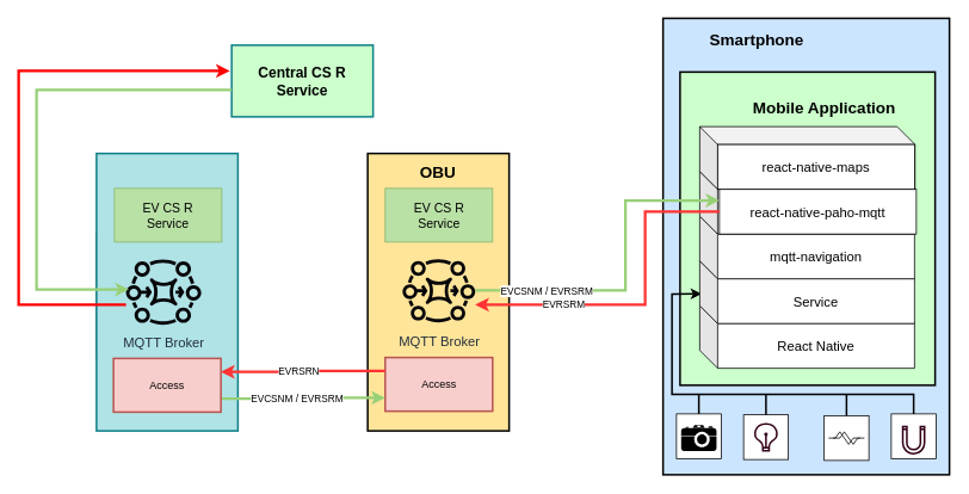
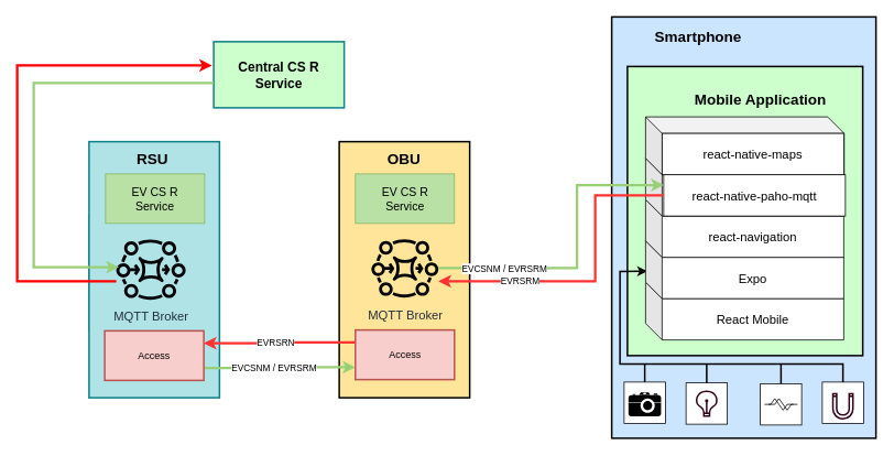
  <mxCell id="0" />
  <mxCell id="1" parent="0" />
  <mxCell id="2" value="" style="group" parent="1" vertex="1" connectable="0"><mxGeometry x="740" y="20" width="320" height="510" as="geometry" /></mxCell>
  <mxCell id="3" value="" style="rounded=0;whiteSpace=wrap;html=1;fillColor=#CCE5FF;strokeWidth=2;" parent="2" vertex="1"><mxGeometry width="320" height="510" as="geometry" /></mxCell>
  <mxCell id="4" value="" style="rounded=0;whiteSpace=wrap;html=1;strokeWidth=2;fillColor=#CCFFCC;" parent="2" vertex="1"><mxGeometry x="19" y="60" width="285" height="350" as="geometry" /></mxCell>
  <mxCell id="5" value="&lt;b&gt;&lt;font style=&quot;font-size: 18px;&quot;&gt;Smartphone&lt;/font&gt;&lt;/b&gt;" style="text;html=1;strokeColor=none;fillColor=none;align=center;verticalAlign=middle;whiteSpace=wrap;rounded=0;" parent="2" vertex="1"><mxGeometry x="48" y="10" width="114" height="30" as="geometry" /></mxCell>
  <mxCell id="6" value="&lt;b&gt;&lt;font style=&quot;font-size: 18px;&quot;&gt;Mobile Application&lt;/font&gt;&lt;/b&gt;" style="text;html=1;strokeColor=none;fillColor=none;align=center;verticalAlign=middle;whiteSpace=wrap;rounded=0;" parent="2" vertex="1"><mxGeometry x="61.5" y="85" width="237" height="30" as="geometry" /></mxCell>
  <mxCell id="7" value="" style="verticalLabelPosition=bottom;align=center;outlineConnect=0;dashed=0;html=1;verticalAlign=top;shape=mxgraph.pid.flow_sensors.coriolis;strokeWidth=1;fillColor=default;" parent="2" vertex="1"><mxGeometry x="90" y="443" width="50" height="50" as="geometry" /></mxCell>
  <mxCell id="8" value="" style="verticalLabelPosition=bottom;align=center;outlineConnect=0;dashed=0;html=1;verticalAlign=top;shape=mxgraph.pid.flow_sensors.coriolis;strokeWidth=1;fillColor=default;" parent="2" vertex="1"><mxGeometry x="255" y="442" width="50" height="50" as="geometry" /></mxCell>
  <mxCell id="9" value="" style="verticalLabelPosition=bottom;align=center;outlineConnect=0;dashed=0;html=1;verticalAlign=top;shape=mxgraph.pid.flow_sensors.coriolis;strokeWidth=1;fillColor=default;" parent="2" vertex="1"><mxGeometry x="180" y="444" width="50" height="50" as="geometry" /></mxCell>
  <mxCell id="10" value="" style="endArrow=classic;html=1;rounded=0;entryX=0.008;entryY=0.526;entryDx=0;entryDy=0;entryPerimeter=0;exitX=0.5;exitY=0;exitDx=0;exitDy=0;exitPerimeter=0;strokeWidth=2;" parent="2" source="8" target="22" edge="1"><mxGeometry width="50" height="50" relative="1" as="geometry"><mxPoint y="510" as="sourcePoint" /><mxPoint x="-50" y="400" as="targetPoint" /><Array as="points"><mxPoint x="280" y="420" /><mxPoint x="10" y="420" /><mxPoint x="10" y="308" /></Array></mxGeometry></mxCell>
  <mxCell id="11" value="" style="endArrow=none;html=1;rounded=0;strokeWidth=2;entryX=0.5;entryY=0;entryDx=0;entryDy=0;entryPerimeter=0;" parent="2" target="7" edge="1"><mxGeometry width="50" height="50" relative="1" as="geometry"><mxPoint x="115" y="420" as="sourcePoint" /><mxPoint x="-40" y="420" as="targetPoint" /></mxGeometry></mxCell>
  <mxCell id="12" value="" style="endArrow=none;html=1;rounded=0;strokeWidth=2;entryX=0.5;entryY=0;entryDx=0;entryDy=0;entryPerimeter=0;" parent="2" target="9" edge="1"><mxGeometry width="50" height="50" relative="1" as="geometry"><mxPoint x="205" y="420" as="sourcePoint" /><mxPoint x="-30" y="430" as="targetPoint" /></mxGeometry></mxCell>
  <mxCell id="13" value="" style="verticalLabelPosition=bottom;align=center;outlineConnect=0;dashed=0;html=1;verticalAlign=top;shape=mxgraph.pid.flow_sensors.coriolis;strokeWidth=1;fillColor=default;" parent="2" vertex="1"><mxGeometry x="15" y="442" width="50" height="50" as="geometry" /></mxCell>
  <mxCell id="14" value="" style="endArrow=none;html=1;rounded=0;strokeWidth=2;entryX=0.5;entryY=0;entryDx=0;entryDy=0;entryPerimeter=0;" parent="2" target="13" edge="1"><mxGeometry width="50" height="50" relative="1" as="geometry"><mxPoint x="40" y="420" as="sourcePoint" /><mxPoint x="-10" y="410" as="targetPoint" /></mxGeometry></mxCell>
  <mxCell id="15" value="" style="rounded=0;whiteSpace=wrap;html=1;strokeWidth=1;fillColor=default;strokeColor=none;" parent="2" vertex="1"><mxGeometry x="17.5" y="456" width="45" height="24" as="geometry" /></mxCell>
  <mxCell id="16" value="" style="shape=mxgraph.signs.tech.camera_2;html=1;pointerEvents=1;fillColor=#000000;strokeColor=none;verticalLabelPosition=bottom;verticalAlign=top;align=center;strokeWidth=1;" parent="2" vertex="1"><mxGeometry x="20.25" y="454.64" width="39.5" height="28.73" as="geometry" /></mxCell>
  <mxCell id="17" value="" style="rounded=0;whiteSpace=wrap;html=1;strokeWidth=1;fillColor=default;strokeColor=none;" parent="2" vertex="1"><mxGeometry x="92.5" y="456.37" width="45" height="24" as="geometry" /></mxCell>
  <mxCell id="18" value="" style="html=1;verticalLabelPosition=bottom;align=center;labelBackgroundColor=#ffffff;verticalAlign=top;strokeWidth=2;strokeColor=#33001A;shadow=0;dashed=0;shape=mxgraph.ios7.icons.lightbulb;fontSize=15;fillColor=#FFFFFF;" parent="2" vertex="1"><mxGeometry x="101.8" y="453" width="26.4" height="30" as="geometry" /></mxCell>
  <mxCell id="19" value="" style="rounded=0;whiteSpace=wrap;html=1;strokeWidth=1;fillColor=default;strokeColor=none;" parent="2" vertex="1"><mxGeometry x="257.5" y="456" width="45" height="24" as="geometry" /></mxCell>
  <mxCell id="20" value="" style="html=1;verticalLabelPosition=bottom;align=center;labelBackgroundColor=#ffffff;verticalAlign=top;strokeWidth=2;strokeColor=#33001A;shadow=0;dashed=0;shape=mxgraph.ios7.icons.magnet;pointerEvents=1;fontSize=15;fillColor=#FFFFFF;" parent="2" vertex="1"><mxGeometry x="267.88" y="456.22" width="24.24" height="30.3" as="geometry" /></mxCell>
- <mxCell id="21" value="&lt;font style=&quot;font-size: 15px;&quot;&gt;React Native&lt;/font&gt;" style="shape=cube;whiteSpace=wrap;html=1;boundedLbl=1;backgroundOutline=1;darkOpacity=0.05;darkOpacity2=0.1;" parent="2" vertex="1"><mxGeometry x="41" y="321" width="240" height="70" as="geometry" /></mxCell>
- <mxCell id="22" value="&lt;font style=&quot;font-size: 15px;&quot;&gt;Service&lt;/font&gt;" style="shape=cube;whiteSpace=wrap;html=1;boundedLbl=1;backgroundOutline=1;darkOpacity=0.05;darkOpacity2=0.1;" parent="2" vertex="1"><mxGeometry x="41" y="271" width="240" height="70" as="geometry" /></mxCell>
- <mxCell id="23" value="&lt;font style=&quot;font-size: 15px;&quot;&gt;mqtt-navigation&lt;/font&gt;" style="shape=cube;whiteSpace=wrap;html=1;boundedLbl=1;backgroundOutline=1;darkOpacity=0.05;darkOpacity2=0.1;" parent="2" vertex="1"><mxGeometry x="41" y="221" width="240" height="70" as="geometry" /></mxCell>
+ <mxCell id="21" value="&lt;font style=&quot;font-size: 15px;&quot;&gt;React Mobile&lt;/font&gt;" style="shape=cube;whiteSpace=wrap;html=1;boundedLbl=1;backgroundOutline=1;darkOpacity=0.05;darkOpacity2=0.1;" parent="2" vertex="1"><mxGeometry x="41" y="321" width="240" height="70" as="geometry" /></mxCell>
+ <mxCell id="22" value="&lt;font style=&quot;font-size: 15px;&quot;&gt;Expo&lt;/font&gt;" style="shape=cube;whiteSpace=wrap;html=1;boundedLbl=1;backgroundOutline=1;darkOpacity=0.05;darkOpacity2=0.1;" parent="2" vertex="1"><mxGeometry x="41" y="271" width="240" height="70" as="geometry" /></mxCell>
+ <mxCell id="23" value="&lt;font style=&quot;font-size: 15px;&quot;&gt;react-navigation&lt;/font&gt;" style="shape=cube;whiteSpace=wrap;html=1;boundedLbl=1;backgroundOutline=1;darkOpacity=0.05;darkOpacity2=0.1;" parent="2" vertex="1"><mxGeometry x="41" y="221" width="240" height="70" as="geometry" /></mxCell>
  <mxCell id="24" value="" style="shape=cube;whiteSpace=wrap;html=1;boundedLbl=1;backgroundOutline=1;darkOpacity=0.05;darkOpacity2=0.1;" parent="2" vertex="1"><mxGeometry x="41" y="171" width="240.5" height="70" as="geometry" /></mxCell>
  <mxCell id="25" value="&lt;font style=&quot;font-size: 15px;&quot;&gt;react-native-paho-mqtt&lt;/font&gt;" style="rounded=0;whiteSpace=wrap;html=1;" parent="2" vertex="1"><mxGeometry x="63" y="191" width="220" height="50" as="geometry" /></mxCell>
  <mxCell id="26" value="" style="shape=cube;whiteSpace=wrap;html=1;boundedLbl=1;backgroundOutline=1;darkOpacity=0.05;darkOpacity2=0.1;" parent="2" vertex="1"><mxGeometry x="41" y="121" width="240.5" height="70" as="geometry" /></mxCell>
  <mxCell id="27" value="&lt;font style=&quot;font-size: 15px;&quot;&gt;react-native-maps&lt;/font&gt;" style="rounded=0;whiteSpace=wrap;html=1;" parent="2" vertex="1"><mxGeometry x="61" y="141" width="220" height="50" as="geometry" /></mxCell>
  <mxCell id="28" value="" style="group" vertex="1" connectable="0" parent="1"><mxGeometry x="410" y="171" width="172.88" height="310" as="geometry" /></mxCell>
  <mxCell id="29" value="" style="rounded=0;whiteSpace=wrap;html=1;fillColor=#FFE599;strokeWidth=2;rotation=0;" parent="28" vertex="1"><mxGeometry width="158" height="310" as="geometry" /></mxCell>
  <mxCell id="30" value="&lt;font style=&quot;font-size: 15px;&quot;&gt;MQTT Broker&lt;/font&gt;" style="sketch=0;outlineConnect=0;fontColor=#232F3E;gradientColor=none;fillColor=#06060A;strokeColor=none;dashed=0;verticalLabelPosition=bottom;verticalAlign=top;align=center;html=1;fontSize=12;fontStyle=0;aspect=fixed;pointerEvents=1;shape=mxgraph.aws4.mq_broker;labelBackgroundColor=none;labelBorderColor=none;strokeWidth=4;" parent="28" vertex="1"><mxGeometry x="39.003" y="112.393" width="81.116" height="81.116" as="geometry" /></mxCell>
  <mxCell id="31" value="&lt;font style=&quot;font-size: 14px;&quot;&gt;EV CS R&lt;br&gt;Service&lt;/font&gt;" style="rounded=0;whiteSpace=wrap;html=1;fillColor=#B9E0A5;strokeColor=#82b366;" parent="28" vertex="1"><mxGeometry x="19.56" y="39" width="120" height="60" as="geometry" /></mxCell>
  <mxCell id="32" value="Access" style="rounded=0;whiteSpace=wrap;html=1;strokeColor=#b85450;strokeWidth=2;fontFamily=Helvetica;fontSize=12;fillColor=#f8cecc;" vertex="1" parent="28"><mxGeometry x="19.57" y="228" width="120" height="60" as="geometry" /></mxCell>
  <mxCell id="33" value="&lt;b&gt;&lt;font style=&quot;font-size: 18px;&quot;&gt;OBU&lt;/font&gt;&lt;/b&gt;" style="text;html=1;strokeColor=none;fillColor=none;align=center;verticalAlign=middle;whiteSpace=wrap;rounded=0;movable=1;resizable=1;rotatable=1;deletable=1;editable=1;locked=0;connectable=1;" parent="28" vertex="1"><mxGeometry x="2.34" y="-3" width="153.32" height="47.5" as="geometry" /></mxCell>
  <mxCell id="34" value="&lt;div style=&quot;&quot;&gt;EVRSRM&lt;/div&gt;" style="edgeStyle=orthogonalEdgeStyle;rounded=0;orthogonalLoop=1;jettySize=auto;html=1;strokeColor=#FF3333;strokeWidth=3;align=center;exitX=0;exitY=0.5;exitDx=0;exitDy=0;" parent="1" source="25" target="30" edge="1"><mxGeometry x="0.475" relative="1" as="geometry"><mxPoint x="720" as="sourcePoint" y="250" /><mxPoint x="486" y="260" as="targetPoint" /><Array as="points"><mxPoint x="720" y="236" /><mxPoint x="720" y="340" /></Array><mxPoint as="offset" /></mxGeometry></mxCell>
  <mxCell id="35" value="&lt;font style=&quot;font-size: 16px;&quot;&gt;&lt;b&gt;Central CS R &lt;br&gt;Service&lt;/b&gt;&lt;/font&gt;" style="rounded=0;whiteSpace=wrap;html=1;strokeColor=#0e8088;strokeWidth=2;fontFamily=Helvetica;fontSize=12;fontColor=default;fillColor=#ccffcc;rotation=0;" vertex="1" parent="1"><mxGeometry x="258" y="50" width="158" height="80" as="geometry" /></mxCell>
  <mxCell id="36" style="edgeStyle=orthogonalEdgeStyle;rounded=0;orthogonalLoop=1;jettySize=auto;html=1;strokeColor=#97D077;strokeWidth=3;entryX=0;entryY=0.25;entryDx=0;entryDy=0;" parent="1" target="25" edge="1" source="30"><mxGeometry relative="1" as="geometry"><mxPoint x="697.5" y="159" as="targetPoint" /><Array as="points"><mxPoint x="698" y="324" /><mxPoint x="698" y="223" /></Array><mxPoint x="540" y="324" as="sourcePoint" /></mxGeometry></mxCell>
  <mxCell id="37" value="EVCSNM / EVRSRM" style="edgeLabel;html=1;align=center;verticalAlign=middle;resizable=0;points=[];" parent="36" vertex="1" connectable="0"><mxGeometry x="-0.609" y="3" relative="1" as="geometry"><mxPoint x="6" y="3" as="offset" /></mxGeometry></mxCell>
  <mxCell id="38" value="" style="group;fillColor=#647687;fontColor=#ffffff;strokeColor=#314354;movable=1;resizable=1;rotatable=1;deletable=1;editable=1;locked=0;connectable=1;container=0;" parent="1" vertex="1" connectable="0"><mxGeometry x="107" y="260" width="141" height="140" as="geometry" /></mxCell>
  <mxCell id="39" value="" style="rounded=0;whiteSpace=wrap;html=1;strokeWidth=2;fillColor=#b0e3e6;strokeColor=#0e8088;movable=1;resizable=1;rotatable=1;deletable=1;editable=1;locked=0;connectable=1;rotation=0;container=0;" parent="1" vertex="1"><mxGeometry x="107" y="171" width="158" height="310" as="geometry" /></mxCell>
  <mxCell id="40" style="edgeStyle=orthogonalEdgeStyle;rounded=0;orthogonalLoop=1;jettySize=auto;html=1;entryX=0;entryY=0.75;entryDx=0;entryDy=0;strokeColor=#97D077;strokeWidth=3;exitX=1;exitY=0.75;exitDx=0;exitDy=0;" parent="1" source="48" target="32" edge="1"><mxGeometry relative="1" as="geometry"><mxPoint x="230" y="340" as="sourcePoint" /></mxGeometry></mxCell>
  <mxCell id="41" value="EVCSNM / EVRSRM" style="edgeLabel;html=1;align=center;verticalAlign=middle;resizable=0;points=[];" parent="40" vertex="1" connectable="0"><mxGeometry x="-0.337" y="-1" relative="1" as="geometry"><mxPoint x="23" y="-2" as="offset" /></mxGeometry></mxCell>
+ <mxCell id="42" value="&lt;b&gt;&lt;font style=&quot;font-size: 18px;&quot;&gt;RSU&lt;/font&gt;&lt;/b&gt;" style="text;html=1;strokeColor=none;fillColor=none;align=center;verticalAlign=middle;whiteSpace=wrap;rounded=0;movable=1;resizable=1;rotatable=1;deletable=1;editable=1;locked=0;connectable=1;container=0;" parent="1" vertex="1"><mxGeometry x="127" y="178" width="114" height="30" as="geometry" /></mxCell>
  <mxCell id="43" style="edgeStyle=orthogonalEdgeStyle;rounded=0;orthogonalLoop=1;jettySize=auto;html=1;strokeColor=#FF3333;strokeWidth=3;exitX=0;exitY=0.25;exitDx=0;exitDy=0;entryX=1;entryY=0.25;entryDx=0;entryDy=0;" parent="1" source="32" target="48" edge="1"><mxGeometry relative="1" as="geometry"><Array as="points" /><mxPoint x="330" y="260" as="sourcePoint" /><mxPoint x="320" y="285" as="targetPoint" /></mxGeometry></mxCell>
  <mxCell id="44" value="EVRSRN" style="edgeLabel;html=1;align=center;verticalAlign=middle;resizable=0;points=[];" parent="43" vertex="1" connectable="0"><mxGeometry x="0.34" y="-2" relative="1" as="geometry"><mxPoint x="26" y="1" as="offset" /></mxGeometry></mxCell>
  <mxCell id="45" style="edgeStyle=orthogonalEdgeStyle;rounded=0;orthogonalLoop=1;jettySize=auto;html=1;entryX=-0.013;entryY=0.359;entryDx=0;entryDy=0;fontFamily=Helvetica;fontSize=12;fontColor=default;entryPerimeter=0;strokeColor=#FF0000;strokeWidth=3;" edge="1" parent="1" source="46" target="35"><mxGeometry relative="1" as="geometry"><Array as="points"><mxPoint x="20" y="340" /><mxPoint x="20" y="79" /></Array></mxGeometry></mxCell>
  <mxCell id="46" value="&lt;font style=&quot;font-size: 15px;&quot;&gt;MQTT Broker&lt;/font&gt;" style="sketch=0;outlineConnect=0;fontColor=#232F3E;gradientColor=none;fillColor=#06060A;strokeColor=none;dashed=0;verticalLabelPosition=bottom;verticalAlign=top;align=center;html=1;fontSize=12;fontStyle=0;aspect=fixed;pointerEvents=1;shape=mxgraph.aws4.mq_broker;labelBackgroundColor=none;labelBorderColor=none;strokeWidth=4;movable=1;resizable=1;rotatable=1;deletable=1;editable=1;locked=0;connectable=1;container=0;" parent="1" vertex="1"><mxGeometry x="140" y="283.39" width="84" height="84" as="geometry" /></mxCell>
  <mxCell id="47" value="&lt;font style=&quot;font-size: 14px;&quot;&gt;EV CS R&lt;br&gt;Service&lt;/font&gt;" style="rounded=0;whiteSpace=wrap;html=1;fillColor=#B9E0A5;strokeColor=#82b366;container=0;" parent="1" vertex="1"><mxGeometry x="127" y="210" width="120" height="60" as="geometry" /></mxCell>
  <mxCell id="48" value="Access" style="rounded=0;whiteSpace=wrap;html=1;strokeColor=#b85450;strokeWidth=2;fontFamily=Helvetica;fontSize=12;fillColor=#f8cecc;container=0;" vertex="1" parent="1"><mxGeometry x="126" y="400" width="120" height="60" as="geometry" /></mxCell>
  <mxCell id="49" style="edgeStyle=orthogonalEdgeStyle;rounded=0;orthogonalLoop=1;jettySize=auto;html=1;entryX=0.038;entryY=0.466;entryDx=0;entryDy=0;entryPerimeter=0;fontFamily=Helvetica;fontSize=12;fontColor=default;strokeColor=#97D077;strokeWidth=3;" edge="1" parent="1" source="35" target="46"><mxGeometry relative="1" as="geometry"><Array as="points"><mxPoint x="40" y="100" /><mxPoint x="40" y="323" /></Array></mxGeometry></mxCell>
